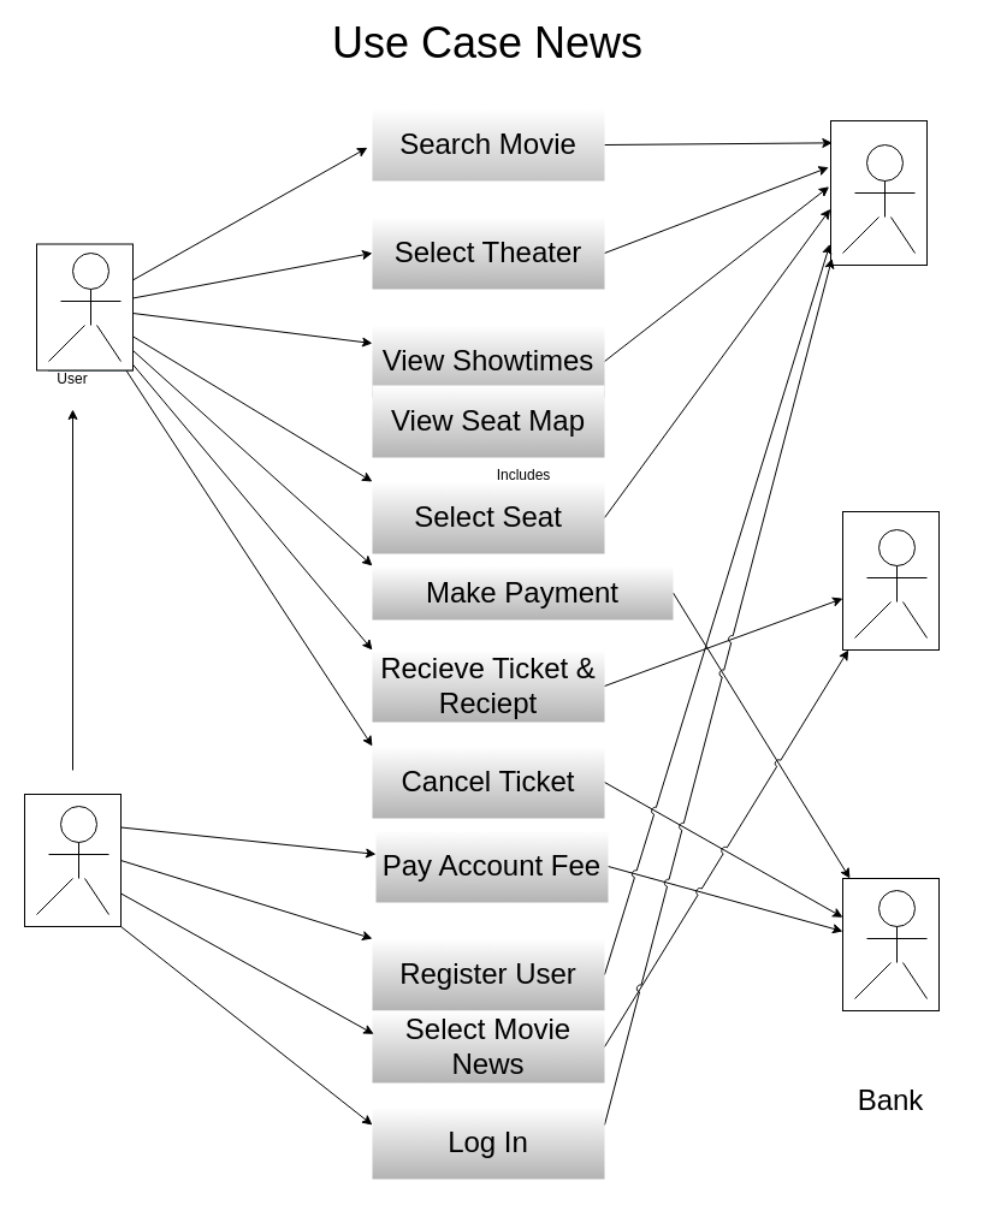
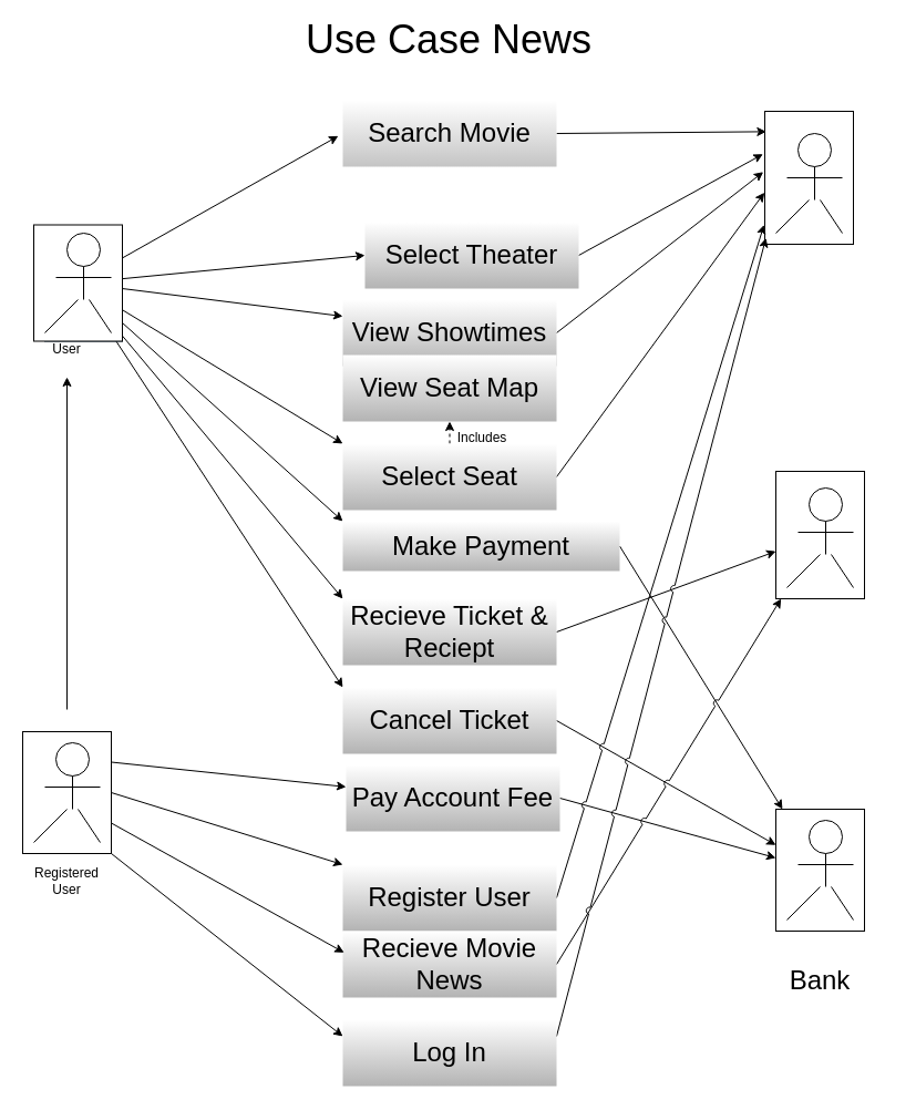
  <mxCell id="0" />
  <mxCell id="1" parent="0" />
  <mxCell id="2" style="rounded=0;orthogonalLoop=1;jettySize=auto;html=1;fontSize=24;entryX=-0.021;entryY=0.538;entryDx=0;entryDy=0;entryPerimeter=0;" parent="1" source="50" target="26" edge="1"><mxGeometry relative="1" as="geometry"><mxPoint x="60" y="260" as="sourcePoint" /></mxGeometry></mxCell>
  <mxCell id="3" style="edgeStyle=none;rounded=0;orthogonalLoop=1;jettySize=auto;html=1;fontSize=24;entryX=0;entryY=0.5;entryDx=0;entryDy=0;" parent="1" source="50" target="28" edge="1"><mxGeometry relative="1" as="geometry"><mxPoint x="300" y="210" as="targetPoint" /></mxGeometry></mxCell>
  <mxCell id="4" style="edgeStyle=none;rounded=0;orthogonalLoop=1;jettySize=auto;html=1;fontSize=24;entryX=0;entryY=0.25;entryDx=0;entryDy=0;" parent="1" source="50" target="30" edge="1"><mxGeometry relative="1" as="geometry" /></mxCell>
  <mxCell id="5" style="edgeStyle=none;rounded=0;orthogonalLoop=1;jettySize=auto;html=1;fontSize=24;entryX=0;entryY=0;entryDx=0;entryDy=0;" parent="1" source="50" target="34" edge="1"><mxGeometry relative="1" as="geometry" /></mxCell>
  <mxCell id="6" style="edgeStyle=none;rounded=0;orthogonalLoop=1;jettySize=auto;html=1;fontSize=24;entryX=0;entryY=0;entryDx=0;entryDy=0;" parent="1" source="50" target="36" edge="1"><mxGeometry relative="1" as="geometry" /></mxCell>
  <mxCell id="7" style="edgeStyle=none;rounded=0;orthogonalLoop=1;jettySize=auto;html=1;fontSize=24;entryX=0;entryY=0;entryDx=0;entryDy=0;" parent="1" source="50" target="38" edge="1"><mxGeometry relative="1" as="geometry" /></mxCell>
  <mxCell id="8" style="edgeStyle=none;rounded=0;orthogonalLoop=1;jettySize=auto;html=1;fontSize=24;entryX=0;entryY=0;entryDx=0;entryDy=0;" parent="1" source="50" target="40" edge="1"><mxGeometry relative="1" as="geometry" /></mxCell>
  <mxCell id="9" value="" style="group" parent="1" vertex="1" connectable="0"><mxGeometry x="30" y="670" width="60" height="90" as="geometry" /></mxCell>
  <mxCell id="10" value="" style="ellipse;whiteSpace=wrap;html=1;" parent="9" vertex="1"><mxGeometry x="20" width="30" height="30" as="geometry" /></mxCell>
  <mxCell id="11" value="" style="endArrow=none;html=1;rounded=0;entryX=0.5;entryY=1;entryDx=0;entryDy=0;" parent="9" target="10" edge="1"><mxGeometry width="50" height="50" relative="1" as="geometry"><mxPoint x="35" y="60" as="sourcePoint" /><mxPoint x="50" y="30" as="targetPoint" /></mxGeometry></mxCell>
  <mxCell id="12" value="" style="endArrow=none;html=1;rounded=0;" parent="9" edge="1"><mxGeometry width="50" height="50" relative="1" as="geometry"><mxPoint x="10" y="40" as="sourcePoint" /><mxPoint x="60" y="40" as="targetPoint" /></mxGeometry></mxCell>
  <mxCell id="13" value="" style="endArrow=none;html=1;rounded=0;" parent="9" edge="1"><mxGeometry width="50" height="50" relative="1" as="geometry"><mxPoint y="90" as="sourcePoint" /><mxPoint x="30" y="60" as="targetPoint" /></mxGeometry></mxCell>
  <mxCell id="14" value="" style="endArrow=none;html=1;rounded=0;" parent="9" edge="1"><mxGeometry width="50" height="50" relative="1" as="geometry"><mxPoint x="60" y="90" as="sourcePoint" /><mxPoint x="40" y="60" as="targetPoint" /></mxGeometry></mxCell>
  <mxCell id="15" value="" style="group" parent="1" vertex="1" connectable="0"><mxGeometry x="710" y="740" width="95" height="100" as="geometry" /></mxCell>
  <mxCell id="16" value="" style="ellipse;whiteSpace=wrap;html=1;" parent="15" vertex="1"><mxGeometry x="20" width="30" height="30" as="geometry" /></mxCell>
  <mxCell id="17" value="" style="endArrow=none;html=1;rounded=0;entryX=0.5;entryY=1;entryDx=0;entryDy=0;" parent="15" target="16" edge="1"><mxGeometry width="50" height="50" relative="1" as="geometry"><mxPoint x="35" y="60" as="sourcePoint" /><mxPoint x="50" y="30" as="targetPoint" /></mxGeometry></mxCell>
  <mxCell id="18" value="" style="endArrow=none;html=1;rounded=0;" parent="15" edge="1"><mxGeometry width="50" height="50" relative="1" as="geometry"><mxPoint x="10" y="40" as="sourcePoint" /><mxPoint x="60" y="40" as="targetPoint" /></mxGeometry></mxCell>
  <mxCell id="19" value="" style="endArrow=none;html=1;rounded=0;" parent="15" edge="1"><mxGeometry width="50" height="50" relative="1" as="geometry"><mxPoint y="90" as="sourcePoint" /><mxPoint x="30" y="60" as="targetPoint" /></mxGeometry></mxCell>
  <mxCell id="20" value="" style="endArrow=none;html=1;rounded=0;" parent="15" edge="1"><mxGeometry width="50" height="50" relative="1" as="geometry"><mxPoint x="60" y="90" as="sourcePoint" /><mxPoint x="40" y="60" as="targetPoint" /></mxGeometry></mxCell>
  <mxCell id="21" value="" style="rounded=0;whiteSpace=wrap;html=1;fontSize=12;fillColor=none;gradientColor=#B3B3B3;" parent="15" vertex="1"><mxGeometry x="-10" y="-10" width="80" height="110" as="geometry" /></mxCell>
  <mxCell id="22" value="User" style="text;html=1;strokeColor=none;fillColor=none;align=center;verticalAlign=middle;whiteSpace=wrap;rounded=0;" parent="1" vertex="1"><mxGeometry x="30" y="300" width="60" height="30" as="geometry" /></mxCell>
+ <mxCell id="23" value="Registered User" style="text;html=1;strokeColor=none;fillColor=none;align=center;verticalAlign=middle;whiteSpace=wrap;rounded=0;" parent="1" vertex="1"><mxGeometry x="30" y="780" width="60" height="30" as="geometry" /></mxCell>
  <mxCell id="24" value="" style="endArrow=classic;html=1;rounded=0;" parent="1" edge="1"><mxGeometry width="50" height="50" relative="1" as="geometry"><mxPoint x="60" y="640" as="sourcePoint" /><mxPoint x="60" y="340" as="targetPoint" /></mxGeometry></mxCell>
  <mxCell id="25" style="edgeStyle=none;rounded=0;orthogonalLoop=1;jettySize=auto;html=1;exitX=1;exitY=0.5;exitDx=0;exitDy=0;fontSize=12;entryX=0.017;entryY=0.153;entryDx=0;entryDy=0;entryPerimeter=0;" parent="1" source="26" target="62" edge="1"><mxGeometry relative="1" as="geometry" /></mxCell>
  <mxCell id="26" value="&lt;font style=&quot;font-size: 24px;&quot;&gt;Search Movie&lt;/font&gt;" style="text;html=1;strokeColor=none;fillColor=default;align=center;verticalAlign=middle;whiteSpace=wrap;rounded=0;gradientColor=#C4C4C4;" parent="1" vertex="1"><mxGeometry x="309" y="90" width="193" height="60" as="geometry" /></mxCell>
  <mxCell id="27" style="edgeStyle=none;rounded=0;orthogonalLoop=1;jettySize=auto;html=1;exitX=1;exitY=0.5;exitDx=0;exitDy=0;fontSize=12;entryX=-0.021;entryY=0.322;entryDx=0;entryDy=0;entryPerimeter=0;" parent="1" source="28" target="62" edge="1"><mxGeometry relative="1" as="geometry" /></mxCell>
- <mxCell id="28" value="&lt;font style=&quot;font-size: 24px;&quot;&gt;Select Theater&lt;/font&gt;" style="text;html=1;strokeColor=none;fillColor=default;align=center;verticalAlign=middle;whiteSpace=wrap;rounded=0;gradientColor=#B3B3B3;" parent="1" vertex="1"><mxGeometry x="309" y="180" width="193" height="60" as="geometry" /></mxCell>
+ <mxCell id="28" value="&lt;font style=&quot;font-size: 24px;&quot;&gt;Select Theater&lt;/font&gt;" style="text;html=1;strokeColor=none;fillColor=default;align=center;verticalAlign=middle;whiteSpace=wrap;rounded=0;gradientColor=#B3B3B3;" parent="1" vertex="1"><mxGeometry x="329" y="200" width="193" height="60" as="geometry" /></mxCell>
  <mxCell id="29" style="edgeStyle=none;rounded=0;orthogonalLoop=1;jettySize=auto;html=1;exitX=1;exitY=0.5;exitDx=0;exitDy=0;fontSize=12;entryX=-0.017;entryY=0.456;entryDx=0;entryDy=0;entryPerimeter=0;" parent="1" source="30" target="62" edge="1"><mxGeometry relative="1" as="geometry" /></mxCell>
  <mxCell id="30" value="&lt;font style=&quot;font-size: 24px;&quot;&gt;View Showtimes&lt;/font&gt;" style="text;html=1;strokeColor=none;fillColor=default;align=center;verticalAlign=middle;whiteSpace=wrap;rounded=0;gradientColor=#B3B3B3;" parent="1" vertex="1"><mxGeometry x="309" y="270" width="193" height="60" as="geometry" /></mxCell>
  <mxCell id="31" value="&lt;font style=&quot;font-size: 24px;&quot;&gt;View Seat Map&lt;/font&gt;" style="text;html=1;strokeColor=none;fillColor=default;align=center;verticalAlign=middle;whiteSpace=wrap;rounded=0;gradientColor=#B3B3B3;" parent="1" vertex="1"><mxGeometry x="309" y="320" width="193" height="60" as="geometry" /></mxCell>
+ <mxCell id="32" style="edgeStyle=none;rounded=0;orthogonalLoop=1;jettySize=auto;html=1;exitX=0.5;exitY=0;exitDx=0;exitDy=0;fontSize=24;dashed=1;" parent="1" source="34" target="31" edge="1"><mxGeometry relative="1" as="geometry" /></mxCell>
  <mxCell id="33" style="edgeStyle=none;rounded=0;orthogonalLoop=1;jettySize=auto;html=1;exitX=1;exitY=0.5;exitDx=0;exitDy=0;fontSize=12;entryX=-0.004;entryY=0.611;entryDx=0;entryDy=0;entryPerimeter=0;" parent="1" source="34" target="62" edge="1"><mxGeometry relative="1" as="geometry" /></mxCell>
  <mxCell id="34" value="&lt;font style=&quot;font-size: 24px;&quot;&gt;Select Seat&lt;/font&gt;" style="text;html=1;strokeColor=none;fillColor=default;align=center;verticalAlign=middle;whiteSpace=wrap;rounded=0;gradientColor=#B3B3B3;" parent="1" vertex="1"><mxGeometry x="309" y="400" width="193" height="60" as="geometry" /></mxCell>
  <mxCell id="35" style="edgeStyle=none;rounded=0;orthogonalLoop=1;jettySize=auto;html=1;exitX=1;exitY=0.5;exitDx=0;exitDy=0;fontSize=12;jumpStyle=arc;" parent="1" source="36" target="21" edge="1"><mxGeometry relative="1" as="geometry" /></mxCell>
  <mxCell id="36" value="&lt;font style=&quot;font-size: 24px;&quot;&gt;Make Payment&lt;/font&gt;" style="text;html=1;strokeColor=none;fillColor=default;align=center;verticalAlign=middle;whiteSpace=wrap;rounded=0;gradientColor=#B3B3B3;" parent="1" vertex="1"><mxGeometry x="309" y="470" width="250" height="45" as="geometry" /></mxCell>
  <mxCell id="37" style="edgeStyle=none;rounded=0;orthogonalLoop=1;jettySize=auto;html=1;exitX=1;exitY=0.5;exitDx=0;exitDy=0;fontSize=12;" parent="1" source="38" target="69" edge="1"><mxGeometry relative="1" as="geometry" /></mxCell>
  <mxCell id="38" value="&lt;font style=&quot;font-size: 24px;&quot;&gt;Recieve Ticket &amp;amp; Reciept&lt;/font&gt;" style="text;html=1;strokeColor=none;fillColor=default;align=center;verticalAlign=middle;whiteSpace=wrap;rounded=0;gradientColor=#B3B3B3;" parent="1" vertex="1"><mxGeometry x="309" y="540" width="193" height="60" as="geometry" /></mxCell>
  <mxCell id="39" style="edgeStyle=none;rounded=0;orthogonalLoop=1;jettySize=auto;html=1;exitX=1;exitY=0.5;exitDx=0;exitDy=0;fontSize=12;jumpStyle=arc;" parent="1" source="40" target="21" edge="1"><mxGeometry relative="1" as="geometry" /></mxCell>
  <mxCell id="40" value="&lt;font style=&quot;font-size: 24px;&quot;&gt;Cancel Ticket&lt;/font&gt;" style="text;html=1;strokeColor=none;fillColor=default;align=center;verticalAlign=middle;whiteSpace=wrap;rounded=0;gradientColor=#B3B3B3;" parent="1" vertex="1"><mxGeometry x="309" y="620" width="193" height="60" as="geometry" /></mxCell>
  <mxCell id="41" style="edgeStyle=none;rounded=0;orthogonalLoop=1;jettySize=auto;html=1;exitX=1;exitY=0.5;exitDx=0;exitDy=0;fontSize=12;jumpStyle=arc;" parent="1" source="42" target="21" edge="1"><mxGeometry relative="1" as="geometry" /></mxCell>
  <mxCell id="42" value="&lt;font style=&quot;font-size: 24px;&quot;&gt;Pay Account Fee&lt;/font&gt;" style="text;html=1;strokeColor=none;fillColor=default;align=center;verticalAlign=middle;whiteSpace=wrap;rounded=0;gradientColor=#B3B3B3;" parent="1" vertex="1"><mxGeometry x="312" y="690" width="193" height="60" as="geometry" /></mxCell>
  <mxCell id="43" style="edgeStyle=none;rounded=0;orthogonalLoop=1;jettySize=auto;html=1;exitX=1;exitY=0.5;exitDx=0;exitDy=0;fontSize=12;entryX=-0.008;entryY=0.853;entryDx=0;entryDy=0;entryPerimeter=0;jumpStyle=arc;" parent="1" source="44" target="62" edge="1"><mxGeometry relative="1" as="geometry" /></mxCell>
  <mxCell id="44" value="&lt;font style=&quot;font-size: 24px;&quot;&gt;Register User&lt;/font&gt;" style="text;html=1;strokeColor=none;fillColor=default;align=center;verticalAlign=middle;whiteSpace=wrap;rounded=0;gradientColor=#B3B3B3;" parent="1" vertex="1"><mxGeometry x="309" y="780" width="193" height="60" as="geometry" /></mxCell>
  <mxCell id="45" style="edgeStyle=none;rounded=0;orthogonalLoop=1;jettySize=auto;html=1;exitX=1;exitY=0.5;exitDx=0;exitDy=0;fontSize=12;jumpStyle=arc;" parent="1" source="46" target="69" edge="1"><mxGeometry relative="1" as="geometry" /></mxCell>
- <mxCell id="46" value="&lt;font style=&quot;font-size: 24px;&quot;&gt;Select Movie News&lt;/font&gt;" style="text;html=1;strokeColor=none;fillColor=default;align=center;verticalAlign=middle;whiteSpace=wrap;rounded=0;gradientColor=#B3B3B3;" parent="1" vertex="1"><mxGeometry x="309" y="840" width="193" height="60" as="geometry" /></mxCell>
+ <mxCell id="46" value="&lt;font style=&quot;font-size: 24px;&quot;&gt;Recieve Movie News&lt;/font&gt;" style="text;html=1;strokeColor=none;fillColor=default;align=center;verticalAlign=middle;whiteSpace=wrap;rounded=0;gradientColor=#B3B3B3;" parent="1" vertex="1"><mxGeometry x="309" y="840" width="193" height="60" as="geometry" /></mxCell>
  <mxCell id="47" style="edgeStyle=none;rounded=0;orthogonalLoop=1;jettySize=auto;html=1;exitX=1;exitY=0.25;exitDx=0;exitDy=0;fontSize=12;entryX=0.013;entryY=0.953;entryDx=0;entryDy=0;entryPerimeter=0;jumpStyle=arc;" parent="1" source="48" target="62" edge="1"><mxGeometry relative="1" as="geometry" /></mxCell>
  <mxCell id="48" value="&lt;font style=&quot;font-size: 24px;&quot;&gt;Log In&lt;/font&gt;" style="text;html=1;strokeColor=none;fillColor=default;align=center;verticalAlign=middle;whiteSpace=wrap;rounded=0;gradientColor=#B3B3B3;" parent="1" vertex="1"><mxGeometry x="309" y="920" width="193" height="60" as="geometry" /></mxCell>
  <mxCell id="49" value="" style="group;fillColor=#bac8d3;strokeColor=#23445d;" parent="1" vertex="1" connectable="0"><mxGeometry x="40" y="210" width="70" height="97.5" as="geometry" /></mxCell>
  <mxCell id="50" value="" style="rounded=0;whiteSpace=wrap;html=1;fontSize=24;" parent="49" vertex="1"><mxGeometry x="-10" y="-7.5" width="80" height="105" as="geometry" /></mxCell>
  <mxCell id="51" value="" style="ellipse;whiteSpace=wrap;html=1;" parent="49" vertex="1"><mxGeometry x="20" width="30" height="30" as="geometry" /></mxCell>
  <mxCell id="52" value="" style="endArrow=none;html=1;rounded=0;entryX=0.5;entryY=1;entryDx=0;entryDy=0;" parent="49" target="51" edge="1"><mxGeometry width="50" height="50" relative="1" as="geometry"><mxPoint x="35" y="60" as="sourcePoint" /><mxPoint x="50" y="30" as="targetPoint" /></mxGeometry></mxCell>
  <mxCell id="53" value="" style="endArrow=none;html=1;rounded=0;" parent="49" edge="1"><mxGeometry width="50" height="50" relative="1" as="geometry"><mxPoint x="10" y="40" as="sourcePoint" /><mxPoint x="60" y="40" as="targetPoint" /></mxGeometry></mxCell>
  <mxCell id="54" value="" style="endArrow=none;html=1;rounded=0;" parent="49" edge="1"><mxGeometry width="50" height="50" relative="1" as="geometry"><mxPoint y="90" as="sourcePoint" /><mxPoint x="30" y="60" as="targetPoint" /></mxGeometry></mxCell>
  <mxCell id="55" value="" style="endArrow=none;html=1;rounded=0;" parent="49" edge="1"><mxGeometry width="50" height="50" relative="1" as="geometry"><mxPoint x="60" y="90" as="sourcePoint" /><mxPoint x="40" y="60" as="targetPoint" /></mxGeometry></mxCell>
  <mxCell id="56" value="" style="group" parent="1" vertex="1" connectable="0"><mxGeometry x="700" y="120" width="95" height="100" as="geometry" /></mxCell>
  <mxCell id="57" value="" style="ellipse;whiteSpace=wrap;html=1;" parent="56" vertex="1"><mxGeometry x="20" width="30" height="30" as="geometry" /></mxCell>
  <mxCell id="58" value="" style="endArrow=none;html=1;rounded=0;entryX=0.5;entryY=1;entryDx=0;entryDy=0;" parent="56" target="57" edge="1"><mxGeometry width="50" height="50" relative="1" as="geometry"><mxPoint x="35" y="60" as="sourcePoint" /><mxPoint x="50" y="30" as="targetPoint" /></mxGeometry></mxCell>
  <mxCell id="59" value="" style="endArrow=none;html=1;rounded=0;" parent="56" edge="1"><mxGeometry width="50" height="50" relative="1" as="geometry"><mxPoint x="10" y="40" as="sourcePoint" /><mxPoint x="60" y="40" as="targetPoint" /></mxGeometry></mxCell>
  <mxCell id="60" value="" style="endArrow=none;html=1;rounded=0;" parent="56" edge="1"><mxGeometry width="50" height="50" relative="1" as="geometry"><mxPoint y="90" as="sourcePoint" /><mxPoint x="30" y="60" as="targetPoint" /></mxGeometry></mxCell>
  <mxCell id="61" value="" style="endArrow=none;html=1;rounded=0;" parent="56" edge="1"><mxGeometry width="50" height="50" relative="1" as="geometry"><mxPoint x="60" y="90" as="sourcePoint" /><mxPoint x="40" y="60" as="targetPoint" /></mxGeometry></mxCell>
  <mxCell id="62" value="" style="rounded=0;whiteSpace=wrap;html=1;fontSize=12;fillColor=none;gradientColor=#B3B3B3;" parent="56" vertex="1"><mxGeometry x="-10" y="-20" width="80" height="120" as="geometry" /></mxCell>
  <mxCell id="63" value="" style="group" parent="1" vertex="1" connectable="0"><mxGeometry x="710" y="440" width="95" height="100" as="geometry" /></mxCell>
  <mxCell id="64" value="" style="ellipse;whiteSpace=wrap;html=1;" parent="63" vertex="1"><mxGeometry x="20" width="30" height="30" as="geometry" /></mxCell>
  <mxCell id="65" value="" style="endArrow=none;html=1;rounded=0;entryX=0.5;entryY=1;entryDx=0;entryDy=0;" parent="63" target="64" edge="1"><mxGeometry width="50" height="50" relative="1" as="geometry"><mxPoint x="35" y="60" as="sourcePoint" /><mxPoint x="50" y="30" as="targetPoint" /></mxGeometry></mxCell>
  <mxCell id="66" value="" style="endArrow=none;html=1;rounded=0;" parent="63" edge="1"><mxGeometry width="50" height="50" relative="1" as="geometry"><mxPoint x="10" y="40" as="sourcePoint" /><mxPoint x="60" y="40" as="targetPoint" /></mxGeometry></mxCell>
  <mxCell id="67" value="" style="endArrow=none;html=1;rounded=0;" parent="63" edge="1"><mxGeometry width="50" height="50" relative="1" as="geometry"><mxPoint y="90" as="sourcePoint" /><mxPoint x="30" y="60" as="targetPoint" /></mxGeometry></mxCell>
  <mxCell id="68" value="" style="endArrow=none;html=1;rounded=0;" parent="63" edge="1"><mxGeometry width="50" height="50" relative="1" as="geometry"><mxPoint x="60" y="90" as="sourcePoint" /><mxPoint x="40" y="60" as="targetPoint" /></mxGeometry></mxCell>
  <mxCell id="69" value="" style="rounded=0;whiteSpace=wrap;html=1;fontSize=12;fillColor=none;gradientColor=#B3B3B3;" parent="63" vertex="1"><mxGeometry x="-10" y="-15" width="80" height="115" as="geometry" /></mxCell>
- <mxCell id="70" value="Bank" style="text;html=1;strokeColor=none;fillColor=none;align=center;verticalAlign=middle;whiteSpace=wrap;rounded=0;fontSize=24;" parent="1" vertex="1"><mxGeometry x="710" y="900" width="60" height="30" as="geometry" /></mxCell>
+ <mxCell id="70" value="Bank" style="text;html=1;strokeColor=none;fillColor=none;align=center;verticalAlign=middle;whiteSpace=wrap;rounded=0;fontSize=24;" parent="1" vertex="1"><mxGeometry x="710" y="870" width="60" height="30" as="geometry" /></mxCell>
  <mxCell id="71" value="Includes" style="text;html=1;strokeColor=none;fillColor=none;align=center;verticalAlign=middle;whiteSpace=wrap;rounded=0;fontSize=12;" parent="1" vertex="1"><mxGeometry x="405" y="380" width="60" height="30" as="geometry" /></mxCell>
  <mxCell id="72" style="edgeStyle=none;rounded=0;orthogonalLoop=1;jettySize=auto;html=1;exitX=1;exitY=0.25;exitDx=0;exitDy=0;fontSize=12;" parent="1" source="76" target="42" edge="1"><mxGeometry relative="1" as="geometry" /></mxCell>
  <mxCell id="73" style="edgeStyle=none;rounded=0;orthogonalLoop=1;jettySize=auto;html=1;exitX=1;exitY=0.5;exitDx=0;exitDy=0;fontSize=12;" parent="1" source="76" target="44" edge="1"><mxGeometry relative="1" as="geometry" /></mxCell>
  <mxCell id="74" style="edgeStyle=none;rounded=0;orthogonalLoop=1;jettySize=auto;html=1;exitX=1;exitY=0.75;exitDx=0;exitDy=0;fontSize=12;entryX=0.006;entryY=0.323;entryDx=0;entryDy=0;entryPerimeter=0;" parent="1" source="76" target="46" edge="1"><mxGeometry relative="1" as="geometry" /></mxCell>
  <mxCell id="75" style="edgeStyle=none;rounded=0;orthogonalLoop=1;jettySize=auto;html=1;exitX=1;exitY=1;exitDx=0;exitDy=0;fontSize=12;entryX=0;entryY=0.25;entryDx=0;entryDy=0;" parent="1" source="76" target="48" edge="1"><mxGeometry relative="1" as="geometry" /></mxCell>
  <mxCell id="76" value="" style="rounded=0;whiteSpace=wrap;html=1;fontSize=12;fillColor=none;gradientColor=#B3B3B3;" parent="1" vertex="1"><mxGeometry x="20" y="660" width="80" height="110" as="geometry" /></mxCell>
  <mxCell id="77" value="Use Case News" style="text;html=1;strokeColor=none;fillColor=none;align=center;verticalAlign=middle;whiteSpace=wrap;rounded=0;fontSize=36;" parent="1" vertex="1"><mxGeometry x="270" y="20" width="270" height="30" as="geometry" /></mxCell>
